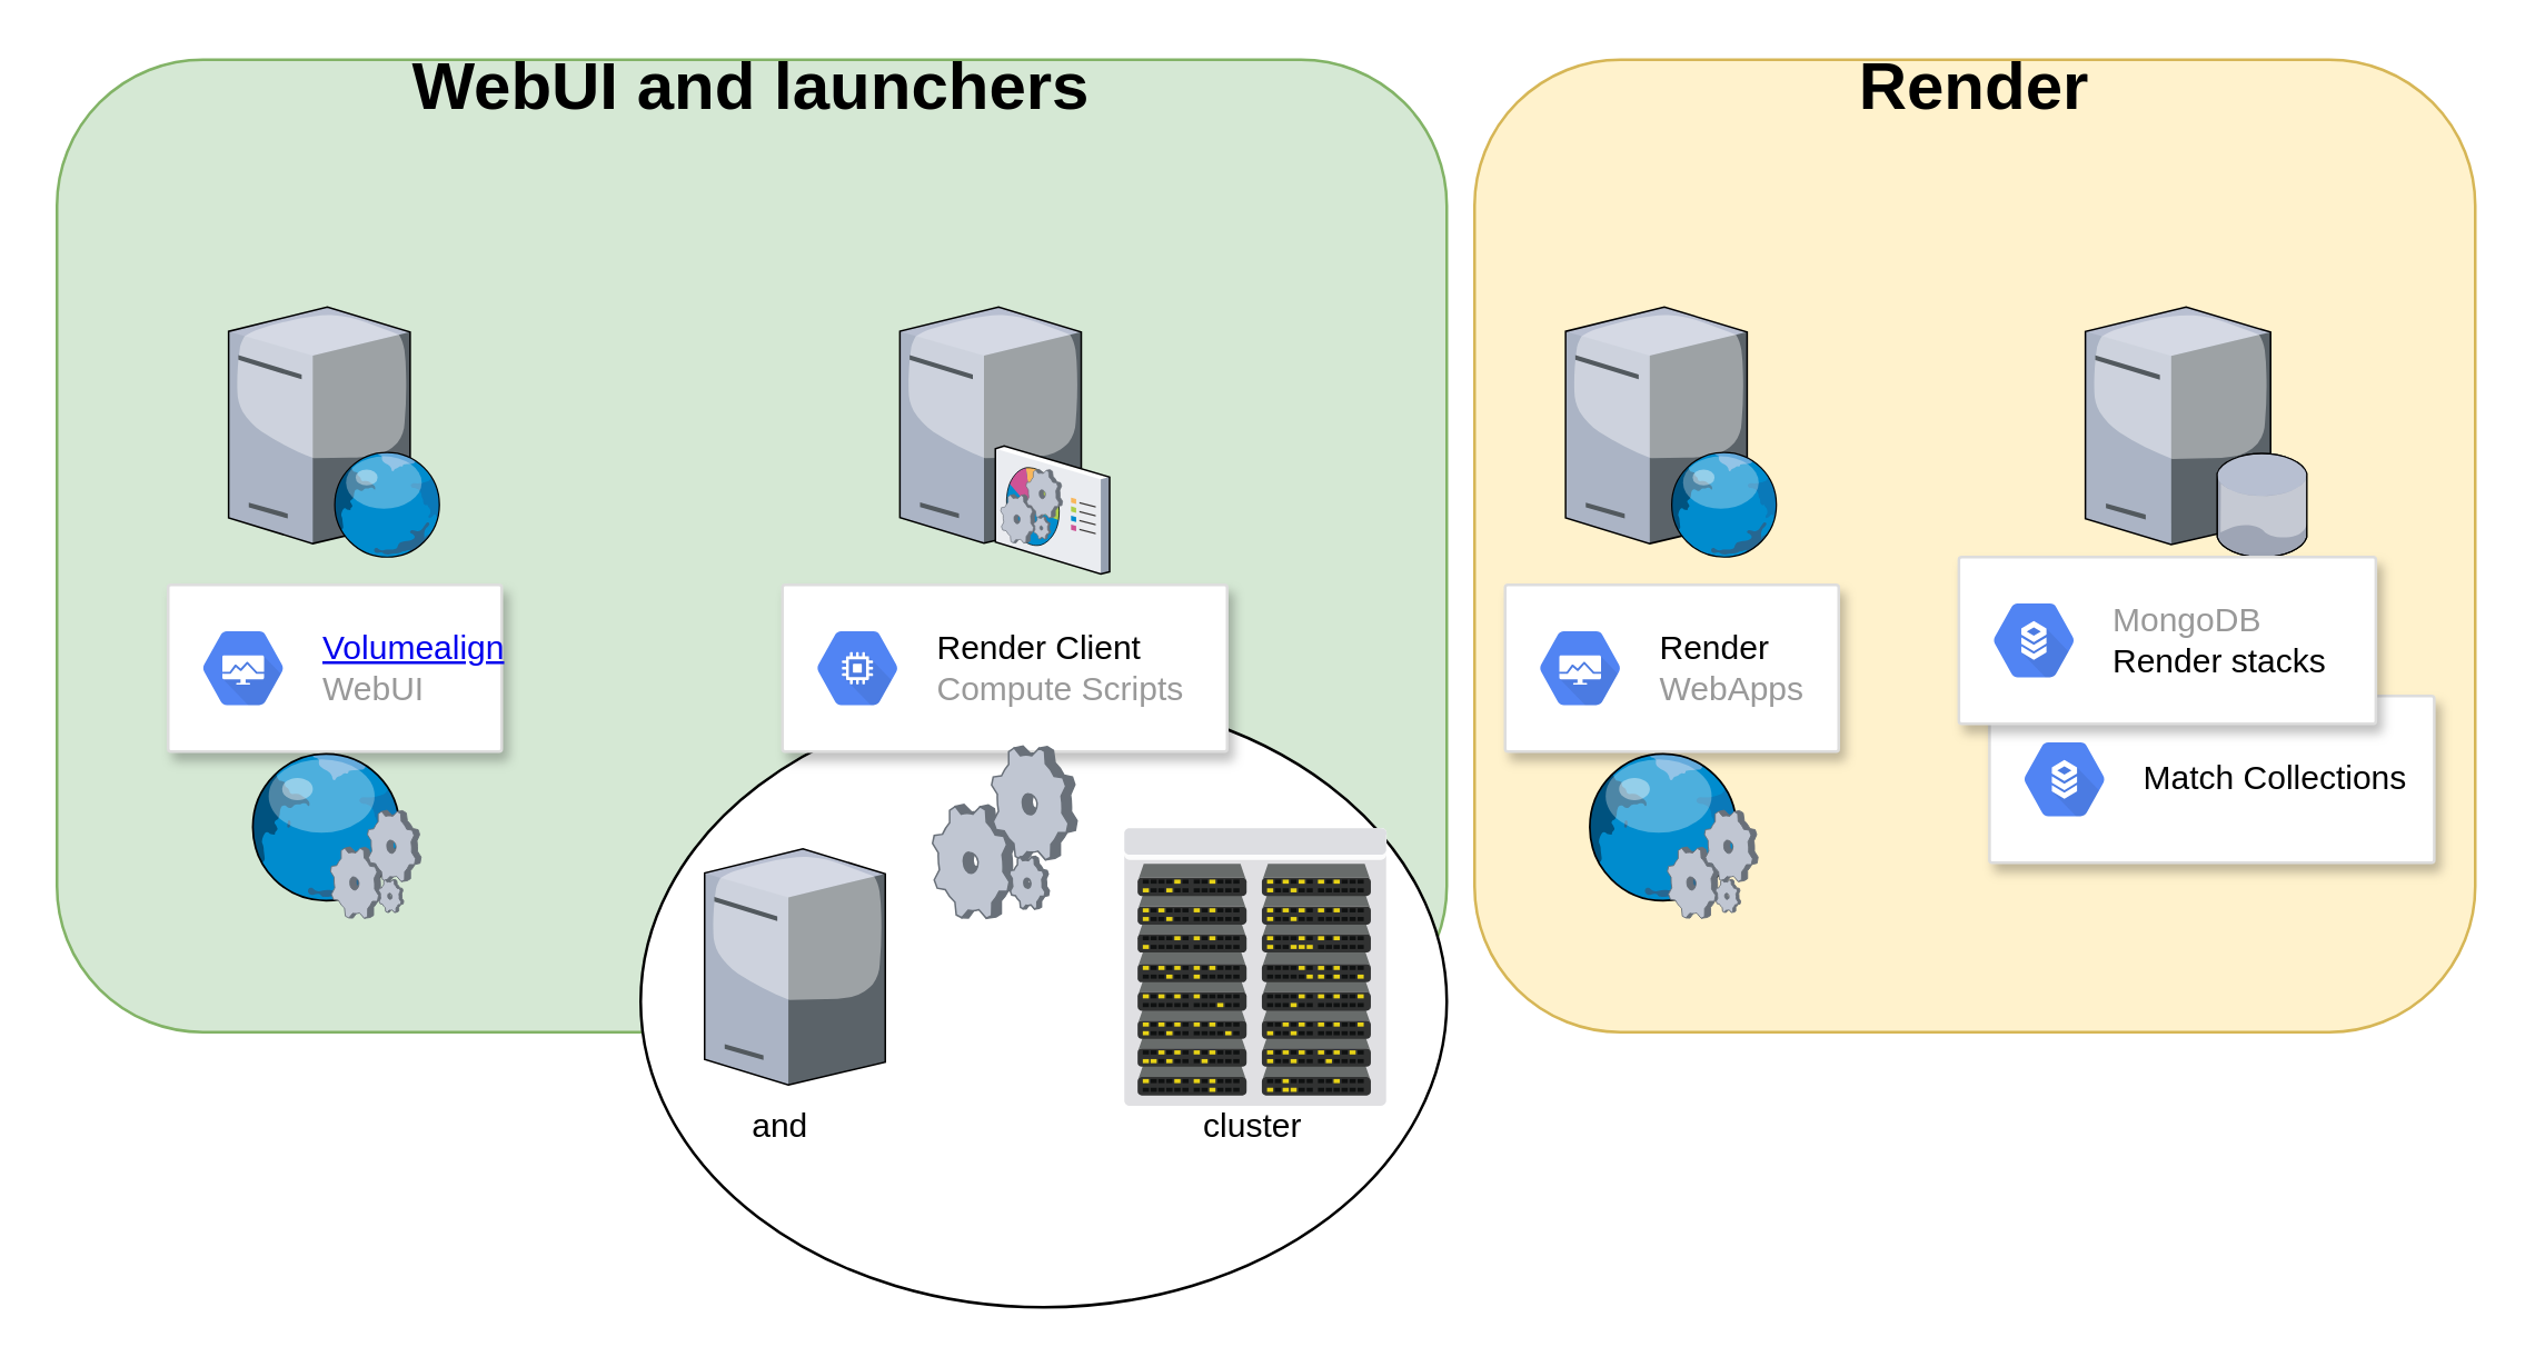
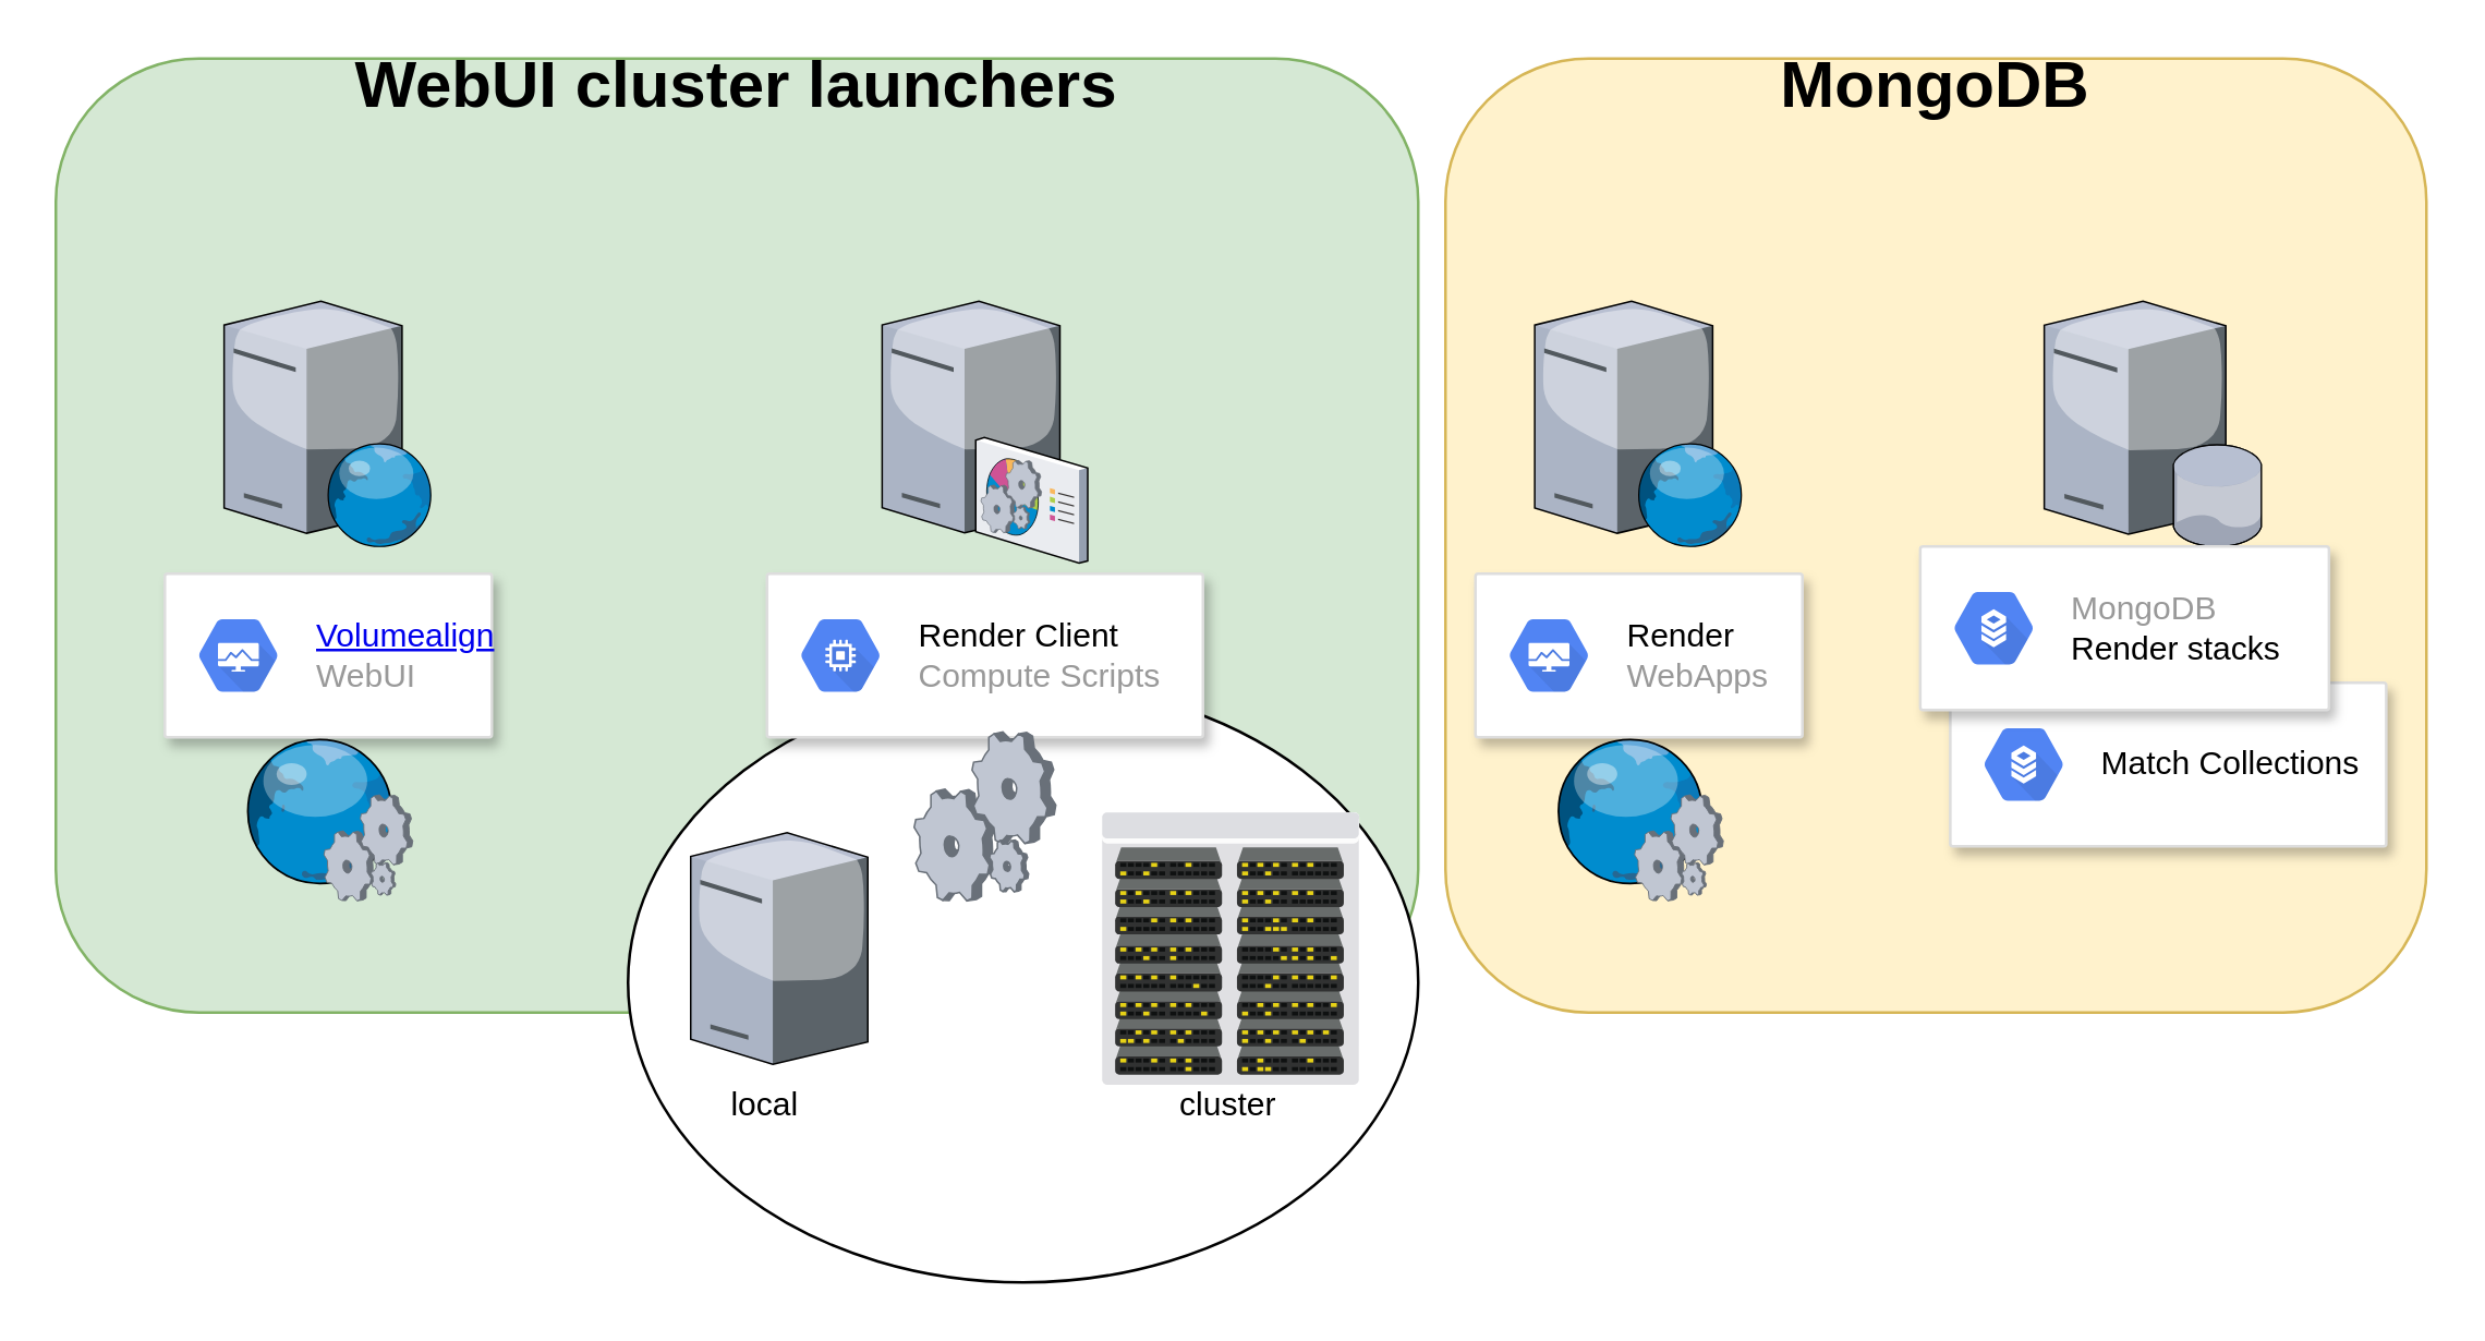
  <mxCell id="0" />
  <mxCell id="1" parent="0" />
- <mxCell id="2" value="&lt;h1&gt;WebUI and launchers&lt;/h1&gt;&lt;div&gt;&lt;br&gt;&lt;/div&gt;&lt;div&gt;&lt;br&gt;&lt;/div&gt;&lt;div&gt;&lt;br&gt;&lt;/div&gt;&lt;div&gt;&lt;br&gt;&lt;/div&gt;&lt;div&gt;&lt;br&gt;&lt;/div&gt;&lt;div&gt;&lt;br&gt;&lt;/div&gt;&lt;div&gt;&lt;br&gt;&lt;/div&gt;&lt;div&gt;&lt;br&gt;&lt;/div&gt;&lt;div&gt;&lt;br&gt;&lt;/div&gt;&lt;div&gt;&lt;br&gt;&lt;/div&gt;&lt;div&gt;&lt;br&gt;&lt;/div&gt;&lt;div&gt;&lt;br&gt;&lt;/div&gt;&lt;div&gt;&lt;br&gt;&lt;/div&gt;&lt;div&gt;&lt;br&gt;&lt;/div&gt;&lt;div&gt;&lt;br&gt;&lt;/div&gt;&lt;div&gt;&lt;br&gt;&lt;/div&gt;&lt;div&gt;&lt;br&gt;&lt;/div&gt;&lt;div&gt;&lt;br&gt;&lt;/div&gt;&lt;div&gt;&lt;br&gt;&lt;/div&gt;&lt;div&gt;&lt;br&gt;&lt;/div&gt;&lt;div&gt;&lt;br&gt;&lt;/div&gt;&lt;div&gt;&lt;br&gt;&lt;/div&gt;&lt;div&gt;&lt;br&gt;&lt;/div&gt;" style="rounded=1;whiteSpace=wrap;html=1;fillColor=#d5e8d4;strokeColor=#82b366;" vertex="1" parent="1"><mxGeometry x="20" y="20" width="500" height="350" as="geometry" /></mxCell>
+ <mxCell id="2" value="&lt;h1&gt;WebUI cluster launchers&lt;/h1&gt;&lt;div&gt;&lt;br&gt;&lt;/div&gt;&lt;div&gt;&lt;br&gt;&lt;/div&gt;&lt;div&gt;&lt;br&gt;&lt;/div&gt;&lt;div&gt;&lt;br&gt;&lt;/div&gt;&lt;div&gt;&lt;br&gt;&lt;/div&gt;&lt;div&gt;&lt;br&gt;&lt;/div&gt;&lt;div&gt;&lt;br&gt;&lt;/div&gt;&lt;div&gt;&lt;br&gt;&lt;/div&gt;&lt;div&gt;&lt;br&gt;&lt;/div&gt;&lt;div&gt;&lt;br&gt;&lt;/div&gt;&lt;div&gt;&lt;br&gt;&lt;/div&gt;&lt;div&gt;&lt;br&gt;&lt;/div&gt;&lt;div&gt;&lt;br&gt;&lt;/div&gt;&lt;div&gt;&lt;br&gt;&lt;/div&gt;&lt;div&gt;&lt;br&gt;&lt;/div&gt;&lt;div&gt;&lt;br&gt;&lt;/div&gt;&lt;div&gt;&lt;br&gt;&lt;/div&gt;&lt;div&gt;&lt;br&gt;&lt;/div&gt;&lt;div&gt;&lt;br&gt;&lt;/div&gt;&lt;div&gt;&lt;br&gt;&lt;/div&gt;&lt;div&gt;&lt;br&gt;&lt;/div&gt;&lt;div&gt;&lt;br&gt;&lt;/div&gt;&lt;div&gt;&lt;br&gt;&lt;/div&gt;" style="rounded=1;whiteSpace=wrap;html=1;fillColor=#d5e8d4;strokeColor=#82b366;" vertex="1" parent="1"><mxGeometry x="20" y="20" width="500" height="350" as="geometry" /></mxCell>
  <mxCell id="3" value="" style="ellipse;whiteSpace=wrap;html=1;" vertex="1" parent="1"><mxGeometry x="230" y="249" width="290" height="220" as="geometry" /></mxCell>
- <mxCell id="4" value="&lt;h1&gt;Render&lt;/h1&gt;&lt;div&gt;&lt;br&gt;&lt;/div&gt;&lt;div&gt;&lt;br&gt;&lt;/div&gt;&lt;div&gt;&lt;br&gt;&lt;/div&gt;&lt;div&gt;&lt;br&gt;&lt;/div&gt;&lt;div&gt;&lt;br&gt;&lt;/div&gt;&lt;div&gt;&lt;br&gt;&lt;/div&gt;&lt;div&gt;&lt;br&gt;&lt;/div&gt;&lt;div&gt;&lt;br&gt;&lt;/div&gt;&lt;div&gt;&lt;br&gt;&lt;/div&gt;&lt;div&gt;&lt;br&gt;&lt;/div&gt;&lt;div&gt;&lt;br&gt;&lt;/div&gt;&lt;div&gt;&lt;br&gt;&lt;/div&gt;&lt;div&gt;&lt;br&gt;&lt;/div&gt;&lt;div&gt;&lt;br&gt;&lt;/div&gt;&lt;div&gt;&lt;br&gt;&lt;/div&gt;&lt;div&gt;&lt;br&gt;&lt;/div&gt;&lt;div&gt;&lt;br&gt;&lt;/div&gt;&lt;div&gt;&lt;br&gt;&lt;/div&gt;&lt;div&gt;&lt;br&gt;&lt;/div&gt;&lt;div&gt;&lt;br&gt;&lt;/div&gt;&lt;div&gt;&lt;br&gt;&lt;/div&gt;&lt;div&gt;&lt;br&gt;&lt;/div&gt;&lt;div&gt;&lt;br&gt;&lt;/div&gt;" style="rounded=1;whiteSpace=wrap;html=1;fillColor=#fff2cc;strokeColor=#d6b656;" parent="1" vertex="1"><mxGeometry x="530" y="20" width="360" height="350" as="geometry" /></mxCell>
+ <mxCell id="4" value="&lt;h1&gt;MongoDB&lt;/h1&gt;&lt;div&gt;&lt;br&gt;&lt;/div&gt;&lt;div&gt;&lt;br&gt;&lt;/div&gt;&lt;div&gt;&lt;br&gt;&lt;/div&gt;&lt;div&gt;&lt;br&gt;&lt;/div&gt;&lt;div&gt;&lt;br&gt;&lt;/div&gt;&lt;div&gt;&lt;br&gt;&lt;/div&gt;&lt;div&gt;&lt;br&gt;&lt;/div&gt;&lt;div&gt;&lt;br&gt;&lt;/div&gt;&lt;div&gt;&lt;br&gt;&lt;/div&gt;&lt;div&gt;&lt;br&gt;&lt;/div&gt;&lt;div&gt;&lt;br&gt;&lt;/div&gt;&lt;div&gt;&lt;br&gt;&lt;/div&gt;&lt;div&gt;&lt;br&gt;&lt;/div&gt;&lt;div&gt;&lt;br&gt;&lt;/div&gt;&lt;div&gt;&lt;br&gt;&lt;/div&gt;&lt;div&gt;&lt;br&gt;&lt;/div&gt;&lt;div&gt;&lt;br&gt;&lt;/div&gt;&lt;div&gt;&lt;br&gt;&lt;/div&gt;&lt;div&gt;&lt;br&gt;&lt;/div&gt;&lt;div&gt;&lt;br&gt;&lt;/div&gt;&lt;div&gt;&lt;br&gt;&lt;/div&gt;&lt;div&gt;&lt;br&gt;&lt;/div&gt;&lt;div&gt;&lt;br&gt;&lt;/div&gt;" style="rounded=1;whiteSpace=wrap;html=1;fillColor=#fff2cc;strokeColor=#d6b656;" parent="1" vertex="1"><mxGeometry x="530" y="20" width="360" height="350" as="geometry" /></mxCell>
  <mxCell id="5" value="" style="group" parent="1" vertex="1" connectable="0"><mxGeometry x="704.25" y="109" width="171" height="200" as="geometry" /></mxCell>
  <mxCell id="6" value="" style="verticalLabelPosition=bottom;aspect=fixed;html=1;verticalAlign=top;strokeColor=none;align=center;outlineConnect=0;shape=mxgraph.citrix.database_server;" parent="5" vertex="1"><mxGeometry x="45.5" width="80" height="90" as="geometry" /></mxCell>
  <mxCell id="7" value="" style="group" parent="5" vertex="1" connectable="0"><mxGeometry y="90" width="171" height="110" as="geometry" /></mxCell>
  <mxCell id="8" value="" style="strokeColor=#dddddd;shadow=1;strokeWidth=1;rounded=1;absoluteArcSize=1;arcSize=2;" parent="7" vertex="1"><mxGeometry x="11" y="50" width="160" height="60" as="geometry" /></mxCell>
  <mxCell id="9" value="&lt;font color=&quot;#000000&quot;&gt;Match Collections&lt;br&gt;&lt;/font&gt;" style="dashed=0;connectable=0;html=1;fillColor=#5184F3;strokeColor=none;shape=mxgraph.gcp2.hexIcon;prIcon=cloud_sql;part=1;labelPosition=right;verticalLabelPosition=middle;align=left;verticalAlign=middle;spacingLeft=5;fontColor=#999999;fontSize=12;" parent="8" vertex="1"><mxGeometry y="0.5" width="44" height="39" relative="1" as="geometry"><mxPoint x="5" y="-19.5" as="offset" /></mxGeometry></mxCell>
  <mxCell id="10" value="" style="strokeColor=#dddddd;shadow=1;strokeWidth=1;rounded=1;absoluteArcSize=1;arcSize=2;" parent="7" vertex="1"><mxGeometry width="150" height="60" as="geometry" /></mxCell>
  <mxCell id="11" value="MongoDB&lt;br&gt;&lt;font color=&quot;#000000&quot;&gt;Render stacks&lt;/font&gt;" style="dashed=0;connectable=0;html=1;fillColor=#5184F3;strokeColor=none;shape=mxgraph.gcp2.hexIcon;prIcon=cloud_sql;part=1;labelPosition=right;verticalLabelPosition=middle;align=left;verticalAlign=middle;spacingLeft=5;fontColor=#999999;fontSize=12;" parent="10" vertex="1"><mxGeometry y="0.5" width="44" height="39" relative="1" as="geometry"><mxPoint x="5" y="-19.5" as="offset" /></mxGeometry></mxCell>
  <mxCell id="12" value="" style="group" parent="1" vertex="1" connectable="0"><mxGeometry x="541" y="109" width="120" height="220" as="geometry" /></mxCell>
  <mxCell id="13" value="" style="group" parent="12" vertex="1" connectable="0"><mxGeometry width="120" height="160" as="geometry" /></mxCell>
  <mxCell id="14" value="" style="verticalLabelPosition=bottom;aspect=fixed;html=1;verticalAlign=top;strokeColor=none;align=center;outlineConnect=0;shape=mxgraph.citrix.web_server;" parent="13" vertex="1"><mxGeometry x="21.75" width="76.5" height="90" as="geometry" /></mxCell>
  <mxCell id="15" value="" style="strokeColor=#dddddd;shadow=1;strokeWidth=1;rounded=1;absoluteArcSize=1;arcSize=2;" parent="13" vertex="1"><mxGeometry y="100" width="120" height="60" as="geometry" /></mxCell>
  <mxCell id="16" value="&lt;font color=&quot;#000000&quot;&gt;Render&lt;/font&gt;&lt;br&gt;WebApps" style="dashed=0;connectable=0;html=1;fillColor=#5184F3;strokeColor=none;shape=mxgraph.gcp2.hexIcon;prIcon=cloud_deployment_manager;part=1;labelPosition=right;verticalLabelPosition=middle;align=left;verticalAlign=middle;spacingLeft=5;fontColor=#999999;fontSize=12;" parent="15" vertex="1"><mxGeometry y="0.5" width="44" height="39" relative="1" as="geometry"><mxPoint x="5" y="-19.5" as="offset" /></mxGeometry></mxCell>
  <mxCell id="17" value="" style="verticalLabelPosition=bottom;aspect=fixed;html=1;verticalAlign=top;strokeColor=none;align=center;outlineConnect=0;shape=mxgraph.citrix.web_service;" parent="12" vertex="1"><mxGeometry x="28" y="160" width="63" height="60" as="geometry" /></mxCell>
  <mxCell id="18" value="" style="group" parent="1" vertex="1" connectable="0"><mxGeometry x="253" y="279" width="297.5" height="135" as="geometry" /></mxCell>
  <mxCell id="19" value="" style="group" parent="18" vertex="1" connectable="0"><mxGeometry y="17.5" width="245.44" height="100" as="geometry" /></mxCell>
  <mxCell id="20" value="" style="verticalLabelPosition=bottom;aspect=fixed;html=1;verticalAlign=top;strokeColor=none;align=center;outlineConnect=0;shape=mxgraph.citrix.datacenter;" parent="19" vertex="1"><mxGeometry x="151" width="94.44" height="100" as="geometry" /></mxCell>
  <mxCell id="21" value="" style="verticalLabelPosition=bottom;aspect=fixed;html=1;verticalAlign=top;strokeColor=none;align=center;outlineConnect=0;shape=mxgraph.citrix.license_server;" parent="19" vertex="1"><mxGeometry y="7.5" width="65" height="85" as="geometry" /></mxCell>
  <mxCell id="22" value="" style="group" parent="1" vertex="1" connectable="0"><mxGeometry x="281" y="109" width="160" height="220" as="geometry" /></mxCell>
  <mxCell id="23" value="" style="strokeColor=#dddddd;shadow=1;strokeWidth=1;rounded=1;absoluteArcSize=1;arcSize=2;" parent="22" vertex="1"><mxGeometry y="100" width="160" height="60" as="geometry" /></mxCell>
  <mxCell id="24" value="&lt;font color=&quot;#000000&quot;&gt;Render Client&lt;/font&gt;&lt;br&gt;Compute Scripts" style="dashed=0;connectable=0;html=1;fillColor=#5184F3;strokeColor=none;shape=mxgraph.gcp2.hexIcon;prIcon=compute_engine;part=1;labelPosition=right;verticalLabelPosition=middle;align=left;verticalAlign=middle;spacingLeft=5;fontColor=#999999;fontSize=12;" parent="23" vertex="1"><mxGeometry y="0.5" width="44" height="39" relative="1" as="geometry"><mxPoint x="5" y="-19.5" as="offset" /></mxGeometry></mxCell>
  <mxCell id="25" value="" style="group" parent="22" vertex="1" connectable="0"><mxGeometry x="42.25" width="75.5" height="220" as="geometry" /></mxCell>
  <mxCell id="26" value="" style="verticalLabelPosition=bottom;aspect=fixed;html=1;verticalAlign=top;strokeColor=none;align=center;outlineConnect=0;shape=mxgraph.citrix.command_center;" parent="25" vertex="1"><mxGeometry width="75.5" height="96" as="geometry" /></mxCell>
  <mxCell id="27" value="" style="verticalLabelPosition=bottom;aspect=fixed;html=1;verticalAlign=top;strokeColor=none;align=center;outlineConnect=0;shape=mxgraph.citrix.process;" parent="25" vertex="1"><mxGeometry x="11.75" y="158" width="52" height="62" as="geometry" /></mxCell>
  <mxCell id="28" value="" style="group" parent="1" vertex="1" connectable="0"><mxGeometry x="60" y="109" width="120" height="220" as="geometry" /></mxCell>
  <mxCell id="29" value="" style="group" parent="28" vertex="1" connectable="0"><mxGeometry width="120" height="160" as="geometry" /></mxCell>
  <mxCell id="30" value="" style="verticalLabelPosition=bottom;aspect=fixed;html=1;verticalAlign=top;strokeColor=none;align=center;outlineConnect=0;shape=mxgraph.citrix.web_server;" parent="29" vertex="1"><mxGeometry x="21.75" width="76.5" height="90" as="geometry" /></mxCell>
  <mxCell id="31" value="" style="strokeColor=#dddddd;shadow=1;strokeWidth=1;rounded=1;absoluteArcSize=1;arcSize=2;" parent="29" vertex="1"><mxGeometry y="100" width="120" height="60" as="geometry" /></mxCell>
  <mxCell id="32" value="&lt;font color=&quot;#000000&quot;&gt;&lt;a href=&quot;https://git.embl.de/schorb/volumealign&quot;&gt;Volumealign&lt;/a&gt;&lt;/font&gt;&lt;br&gt;WebUI" style="dashed=0;connectable=0;html=1;fillColor=#5184F3;strokeColor=none;shape=mxgraph.gcp2.hexIcon;prIcon=cloud_deployment_manager;part=1;labelPosition=right;verticalLabelPosition=middle;align=left;verticalAlign=middle;spacingLeft=5;fontColor=#999999;fontSize=12;" parent="31" vertex="1"><mxGeometry y="0.5" width="44" height="39" relative="1" as="geometry"><mxPoint x="5" y="-19.5" as="offset" /></mxGeometry></mxCell>
  <mxCell id="33" value="" style="verticalLabelPosition=bottom;aspect=fixed;html=1;verticalAlign=top;strokeColor=none;align=center;outlineConnect=0;shape=mxgraph.citrix.web_service;" parent="28" vertex="1"><mxGeometry x="28" y="160" width="63" height="60" as="geometry" /></mxCell>
- <mxCell id="34" value="and" style="text;html=1;align=center;verticalAlign=middle;resizable=0;points=[];autosize=1;" vertex="1" parent="1"><mxGeometry x="260" y="394" width="40" height="20" as="geometry" /></mxCell>
+ <mxCell id="34" value="local" style="text;html=1;align=center;verticalAlign=middle;resizable=0;points=[];autosize=1;" vertex="1" parent="1"><mxGeometry x="260" y="394" width="40" height="20" as="geometry" /></mxCell>
  <mxCell id="35" value="cluster" style="text;html=1;align=center;verticalAlign=middle;resizable=0;points=[];autosize=1;" vertex="1" parent="1"><mxGeometry x="425" y="394" width="50" height="20" as="geometry" /></mxCell>
